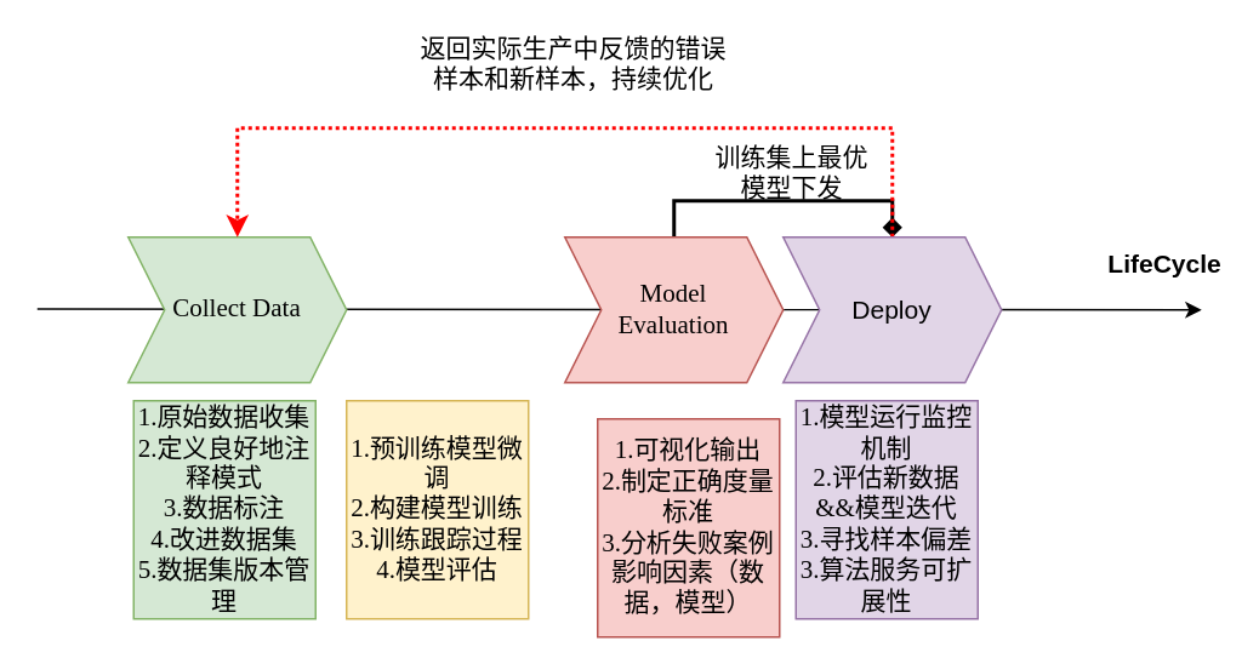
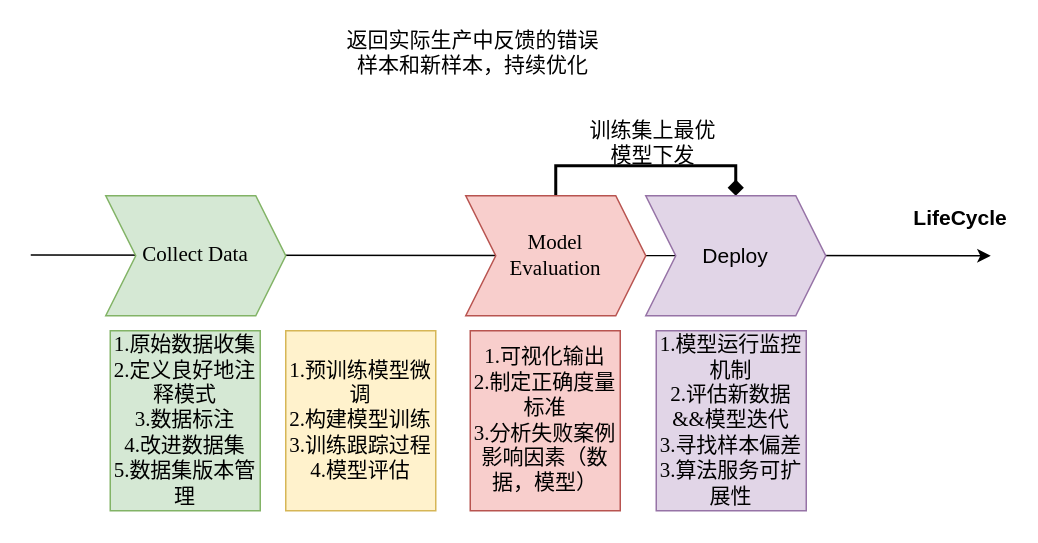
  <mxCell id="0" />
  <mxCell id="1" parent="0" />
  <mxCell id="2" value="" style="endArrow=classic;html=1;rounded=0;" edge="1" parent="1"><mxGeometry width="50" height="50" relative="1" as="geometry"><mxPoint x="20" y="169.52" as="sourcePoint" /><mxPoint x="660" y="170" as="targetPoint" /></mxGeometry></mxCell>
  <mxCell id="3" value="Collect Data" style="shape=step;perimeter=stepPerimeter;whiteSpace=wrap;html=1;fixedSize=1;fillColor=#d5e8d4;strokeColor=#82b366;fontFamily=Times New Roman;fontSize=14;" vertex="1" parent="1"><mxGeometry x="70" y="130" width="120" height="80" as="geometry" /></mxCell>
  <mxCell id="4" style="edgeStyle=orthogonalEdgeStyle;rounded=0;orthogonalLoop=1;jettySize=auto;html=1;exitX=0.5;exitY=0;exitDx=0;exitDy=0;entryX=0.5;entryY=0;entryDx=0;entryDy=0;strokeWidth=2;fontFamily=Times New Roman;fontSize=14;endArrow=diamond;" edge="1" parent="1" source="5" target="7"><mxGeometry relative="1" as="geometry" /></mxCell>
  <mxCell id="5" value="Model &lt;br&gt;Evaluation" style="shape=step;perimeter=stepPerimeter;whiteSpace=wrap;html=1;fixedSize=1;fillColor=#f8cecc;strokeColor=#b85450;fontFamily=Times New Roman;fontSize=14;" vertex="1" parent="1"><mxGeometry x="310" y="130" width="120" height="80" as="geometry" /></mxCell>
- <mxCell id="6" style="edgeStyle=orthogonalEdgeStyle;rounded=0;orthogonalLoop=1;jettySize=auto;html=1;exitX=0.5;exitY=0;exitDx=0;exitDy=0;entryX=0.5;entryY=0;entryDx=0;entryDy=0;fontFamily=Times New Roman;fontSize=14;dashed=1;dashPattern=1 1;strokeWidth=2;strokeColor=#FF0000;" edge="1" parent="1" source="7" target="3"><mxGeometry relative="1" as="geometry"><Array as="points"><mxPoint x="490" y="70" /><mxPoint x="130" y="70" /></Array></mxGeometry></mxCell>
  <mxCell id="7" value="Deploy" style="shape=step;perimeter=stepPerimeter;whiteSpace=wrap;html=1;fixedSize=1;fillColor=#e1d5e7;strokeColor=#9673a6;fontSize=14;" vertex="1" parent="1"><mxGeometry x="430" y="130" width="120" height="80" as="geometry" /></mxCell>
  <mxCell id="8" value="&lt;b&gt;&lt;font style=&quot;font-size: 14px;&quot;&gt;LifeCycle&lt;/font&gt;&lt;/b&gt;" style="text;html=1;strokeColor=none;fillColor=none;align=center;verticalAlign=middle;whiteSpace=wrap;rounded=0;" vertex="1" parent="1"><mxGeometry x="610" y="130" width="60" height="30" as="geometry" /></mxCell>
  <mxCell id="9" value="1.原始数据收集&lt;br&gt;2.定义良好地注释模式&lt;br&gt;3.数据标注&lt;br&gt;4.改进数据集&lt;br&gt;5.数据集版本管理" style="text;html=1;strokeColor=#82b366;fillColor=#d5e8d4;align=center;verticalAlign=middle;whiteSpace=wrap;rounded=0;fontSize=14;fontFamily=Times New Roman;" vertex="1" parent="1"><mxGeometry x="73" y="220" width="100" height="120" as="geometry" /></mxCell>
  <mxCell id="10" value="1.预训练模型微调&lt;br&gt;2.构建模型训练&lt;br&gt;3.训练跟踪过程4.模型评估" style="text;html=1;strokeColor=#d6b656;fillColor=#fff2cc;align=center;verticalAlign=middle;whiteSpace=wrap;rounded=0;fontSize=14;fontFamily=Times New Roman;" vertex="1" parent="1"><mxGeometry x="190" y="220" width="100" height="120" as="geometry" /></mxCell>
- <mxCell id="11" value="1.可视化输出&lt;br&gt;2.制定正确度量标准&lt;br&gt;3.分析失败案例影响因素（数据，模型）" style="text;html=1;strokeColor=#b85450;fillColor=#f8cecc;align=center;verticalAlign=middle;whiteSpace=wrap;rounded=0;fontSize=14;fontFamily=Times New Roman;" vertex="1" parent="1"><mxGeometry x="328" y="230" width="100" height="120" as="geometry" /></mxCell>
+ <mxCell id="11" value="1.可视化输出&lt;br&gt;2.制定正确度量标准&lt;br&gt;3.分析失败案例影响因素（数据，模型）" style="text;html=1;strokeColor=#b85450;fillColor=#f8cecc;align=center;verticalAlign=middle;whiteSpace=wrap;rounded=0;fontSize=14;fontFamily=Times New Roman;" vertex="1" parent="1"><mxGeometry x="313" y="220" width="100" height="120" as="geometry" /></mxCell>
  <mxCell id="12" value="1.模型运行监控机制&lt;br&gt;2.评估新数据&amp;amp;&amp;amp;模型迭代&lt;br&gt;3.寻找样本偏差&lt;br&gt;3.算法服务可扩展性" style="text;html=1;strokeColor=#9673a6;fillColor=#e1d5e7;align=center;verticalAlign=middle;whiteSpace=wrap;rounded=0;fontSize=14;fontFamily=Times New Roman;" vertex="1" parent="1"><mxGeometry x="437" y="220" width="100" height="120" as="geometry" /></mxCell>
  <mxCell id="13" value="训练集上最优模型下发" style="text;html=1;strokeColor=none;fillColor=none;align=center;verticalAlign=middle;whiteSpace=wrap;rounded=0;fontSize=14;fontFamily=Times New Roman;" vertex="1" parent="1"><mxGeometry x="390" y="80" width="90" height="30" as="geometry" /></mxCell>
  <mxCell id="14" value="返回实际生产中反馈的错误样本和新样本，持续优化" style="text;html=1;strokeColor=none;fillColor=none;align=center;verticalAlign=middle;whiteSpace=wrap;rounded=0;fontSize=14;fontFamily=Times New Roman;" vertex="1" parent="1"><mxGeometry x="230" y="20" width="170" height="30" as="geometry" /></mxCell>
